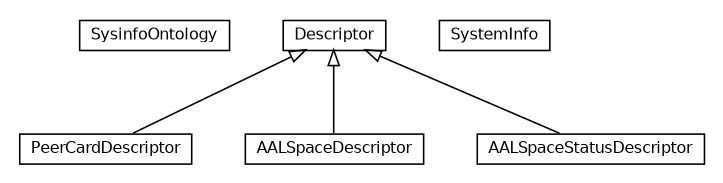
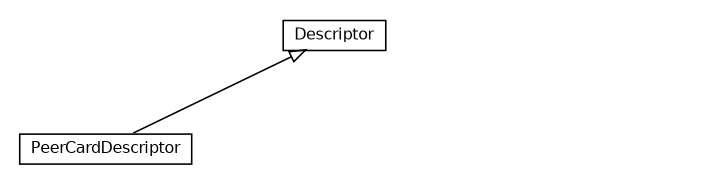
  digraph {
    nodesep=0.25
    ranksep=0.5
    node [fontcolor=black fontname=Helvetica fontsize=10.0 shape=plaintext]
    edge [arrowtail=empty dir=back fontname=Helvetica fontsize=10 headport=p labelfontname=Helvetica labelfontsize=10 tailport=p]
-   n1 [label=<<table title="org.universAAL.ontology.sysinfo.SysinfoOntology" border="0" cellborder="1" cellspacing="0" cellpadding="2" port="p" href="./SysinfoOntology.html"> 		<tr><td><table border="0" cellspacing="0" cellpadding="1"> <tr><td align="center" balign="center"> SysinfoOntology </td></tr> 		</table></td></tr> 		</table>>]
    n2 [label=<<table title="org.universAAL.ontology.sysinfo.PeerCardDescriptor" border="0" cellborder="1" cellspacing="0" cellpadding="2" port="p" href="./PeerCardDescriptor.html"> 		<tr><td><table border="0" cellspacing="0" cellpadding="1"> <tr><td align="center" balign="center"> PeerCardDescriptor </td></tr> 		</table></td></tr> 		</table>>]
-   n3 [label=<<table title="org.universAAL.ontology.sysinfo.AALSpaceDescriptor" border="0" cellborder="1" cellspacing="0" cellpadding="2" port="p" href="./AALSpaceDescriptor.html"> 		<tr><td><table border="0" cellspacing="0" cellpadding="1"> <tr><td align="center" balign="center"> AALSpaceDescriptor </td></tr> 		</table></td></tr> 		</table>>]
-   n4 [label=<<table title="org.universAAL.ontology.sysinfo.SystemInfo" border="0" cellborder="1" cellspacing="0" cellpadding="2" port="p" href="./SystemInfo.html"> 		<tr><td><table border="0" cellspacing="0" cellpadding="1"> <tr><td align="center" balign="center"> SystemInfo </td></tr> 		</table></td></tr> 		</table>>]
    n5 [label=<<table title="org.universAAL.ontology.sysinfo.Descriptor" border="0" cellborder="1" cellspacing="0" cellpadding="2" port="p" href="./Descriptor.html"> 		<tr><td><table border="0" cellspacing="0" cellpadding="1"> <tr><td align="center" balign="center"> Descriptor </td></tr> 		</table></td></tr> 		</table>>]
-   n6 [label=<<table title="org.universAAL.ontology.sysinfo.AALSpaceStatusDescriptor" border="0" cellborder="1" cellspacing="0" cellpadding="2" port="p" href="./AALSpaceStatusDescriptor.html"> 		<tr><td><table border="0" cellspacing="0" cellpadding="1"> <tr><td align="center" balign="center"> AALSpaceStatusDescriptor </td></tr> 		</table></td></tr> 		</table>>]
    n5 -> n2
-   n5 -> n3
-   n5 -> n6
  }
